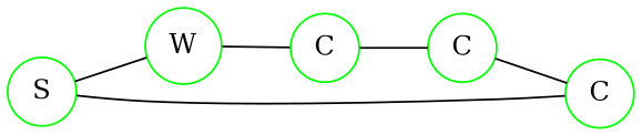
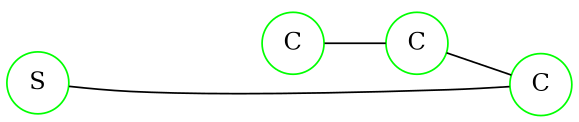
  digraph {
    rankdir=LR
    node [color=green shape=circle]
    edge [arrowhead=none]
    n1 [label=S]
-   n2 [label=W]
    n3 [label=C]
    n4 [label=C]
    n5 [label=C]
-   n1 -> n2
    n1 -> n3
-   n2 -> n4
    n4 -> n5
    n5 -> n3
  }
